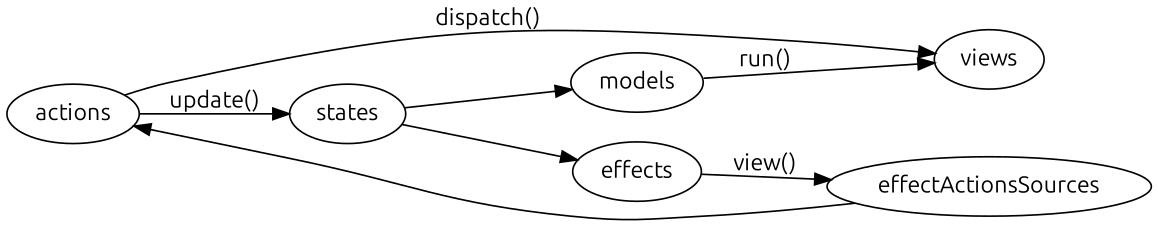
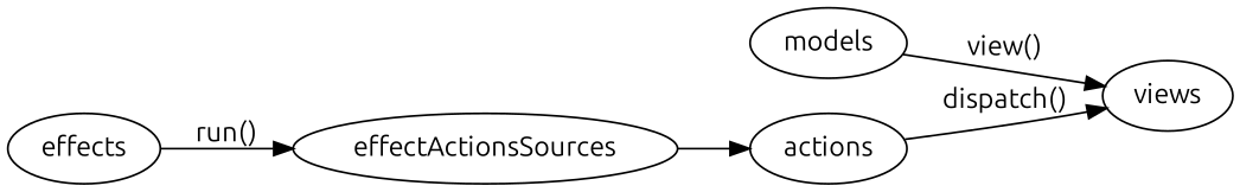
  digraph {
    fontname=Ubuntu
    rankdir=LR
    node [fontname=Ubuntu]
    edge [fontname=Ubuntu]
    actions
-   states
    views
    models
    effects
    effectActionsSources
-   actions -> states [label="update()"]
    actions -> views [label="dispatch()"]
-   states -> models
-   states -> effects
-   models -> views [label="run()"]
-   effects -> effectActionsSources [label="view()"]
+   models -> views [label="view()"]
+   effects -> effectActionsSources [label="run()"]
    effectActionsSources -> actions
  }
